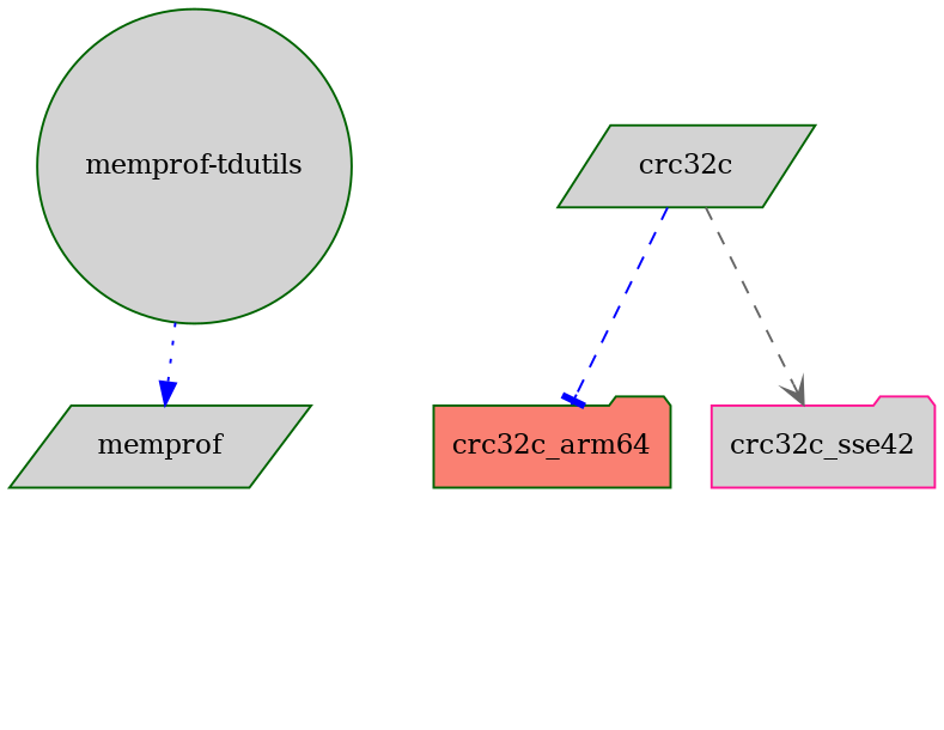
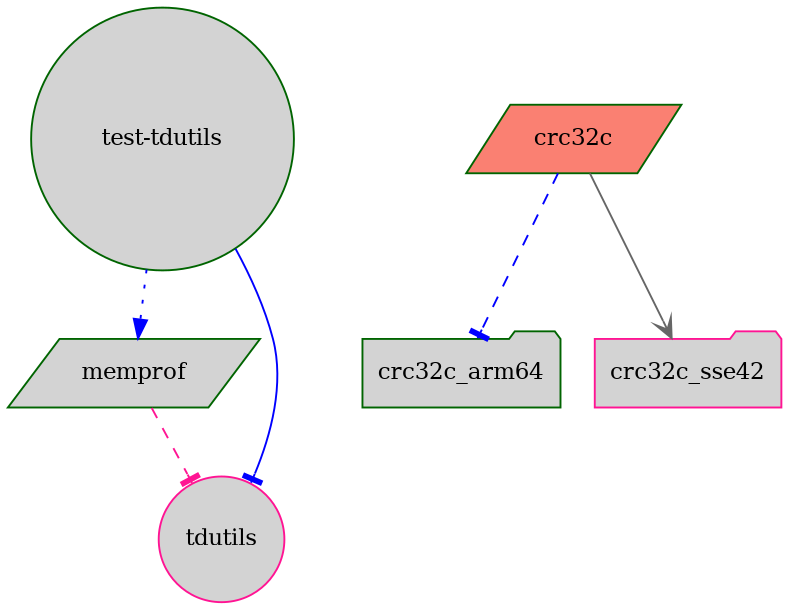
  digraph {
    node [color=darkgreen fillcolor=lightgrey fontsize=12 shape=circle style=filled]
    edge [arrowhead=tee color=blue style=solid]
-   n1 [label="memprof-tdutils"]
+   n1 [label="test-tdutils"]
    n2 [label=memprof shape=parallelogram]
-   n4 [label=crc32c shape=parallelogram]
-   n5 [fillcolor=salmon label=crc32c_arm64 shape=folder]
+   n3 [color=deeppink label=tdutils]
+   n4 [fillcolor=salmon label=crc32c shape=parallelogram]
+   n5 [label=crc32c_arm64 shape=folder]
    n6 [color=deeppink label=crc32c_sse42 shape=folder]
    n1 -> n2 [arrowhead=normal style=dotted]
+   n1 -> n3
+   n2 -> n3 [color=deeppink style=dashed]
    n4 -> n5 [style=dashed]
-   n4 -> n6 [arrowhead=vee color=gray40 style=dashed]
+   n4 -> n6 [arrowhead=vee color=gray40]
  }
